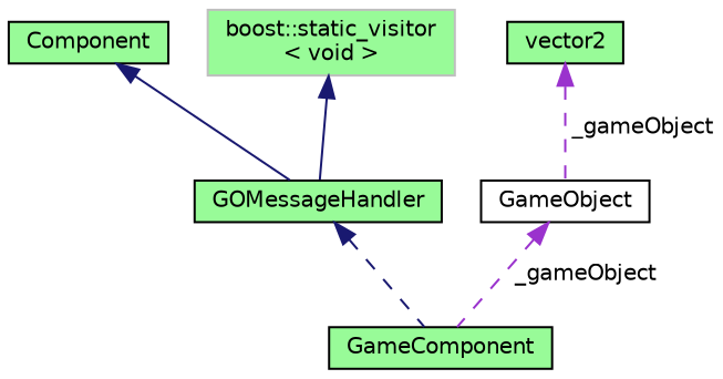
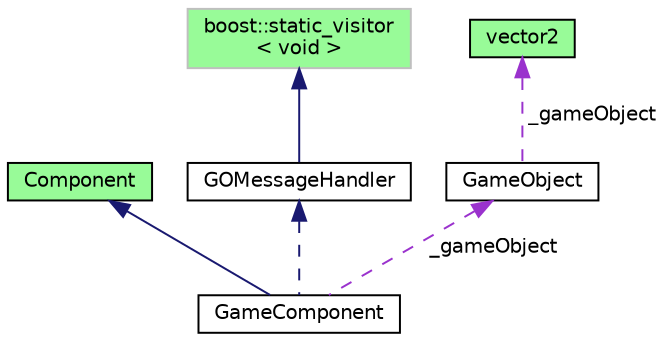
  digraph {
    node [color=black fillcolor=white fontname=Helvetica fontsize=10 shape=record style=filled]
    edge [color=midnightblue dir=back fontname=Helvetica fontsize=10 labelfontname=Helvetica labelfontsize=10 style=dashed]
-   n1 [fillcolor=palegreen fontcolor=black height=0.2 label=GameComponent width=0.4]
+   n1 [fontcolor=black height=0.2 label=GameComponent width=0.4]
    n2 [fillcolor=palegreen height=0.2 label=Component width=0.4]
-   n3 [fillcolor=palegreen height=0.2 label=GOMessageHandler width=0.4]
+   n3 [height=0.2 label=GOMessageHandler width=0.4]
    n4 [color=grey75 fillcolor=palegreen height=0.2 label="boost::static_visitor\l\< void \>" width=0.4]
    n5 [height=0.2 label=GameObject width=0.4]
    n6 [fillcolor=palegreen height=0.2 label=vector2 width=0.4]
-   n2 -> n3 [style=solid]
+   n2 -> n1 [style=solid]
    n3 -> n1
    n4 -> n3 [style=solid]
    n5 -> n1 [color=darkorchid3 label=" _gameObject"]
    n6 -> n5 [color=darkorchid3 label=" _gameObject"]
  }
